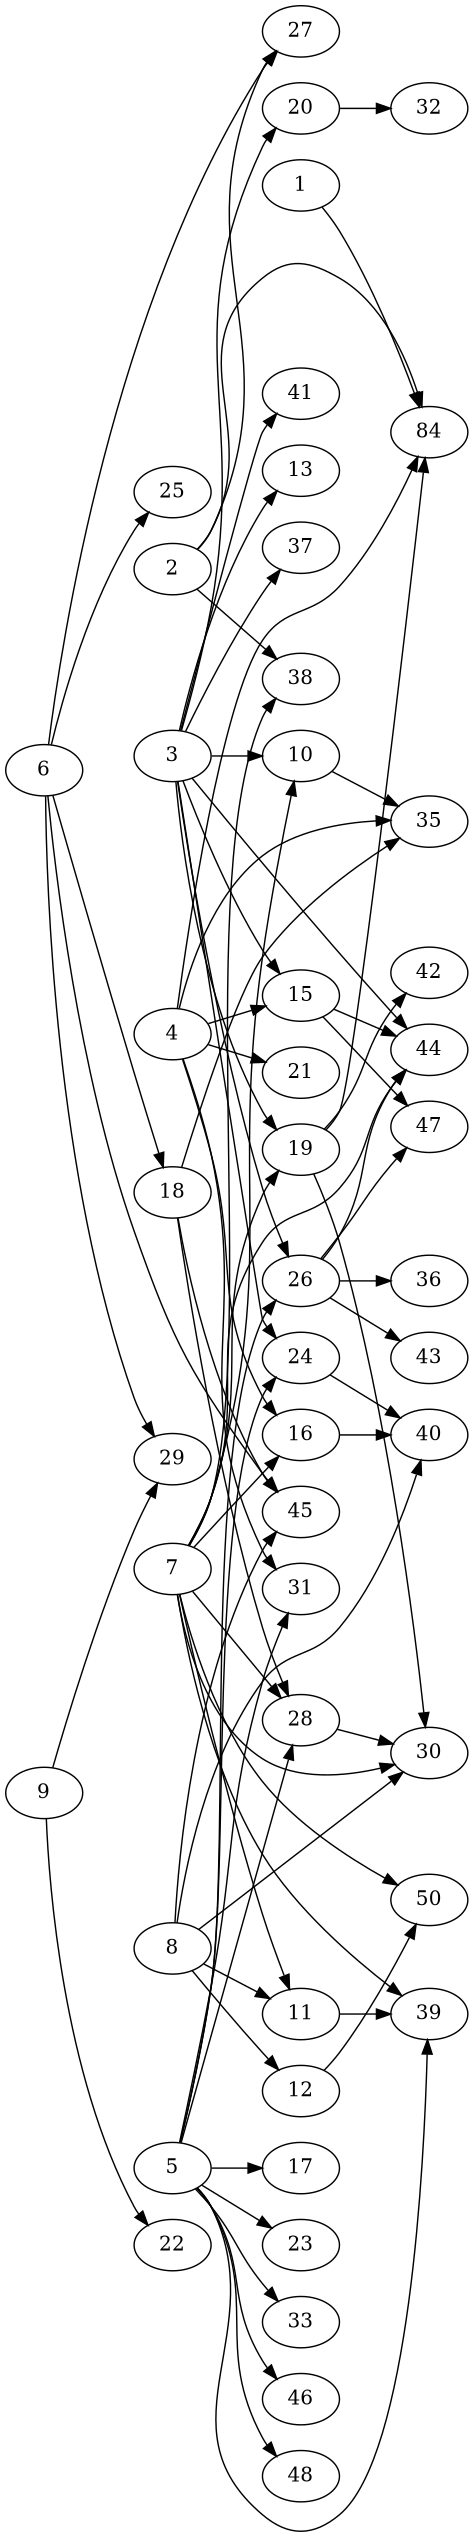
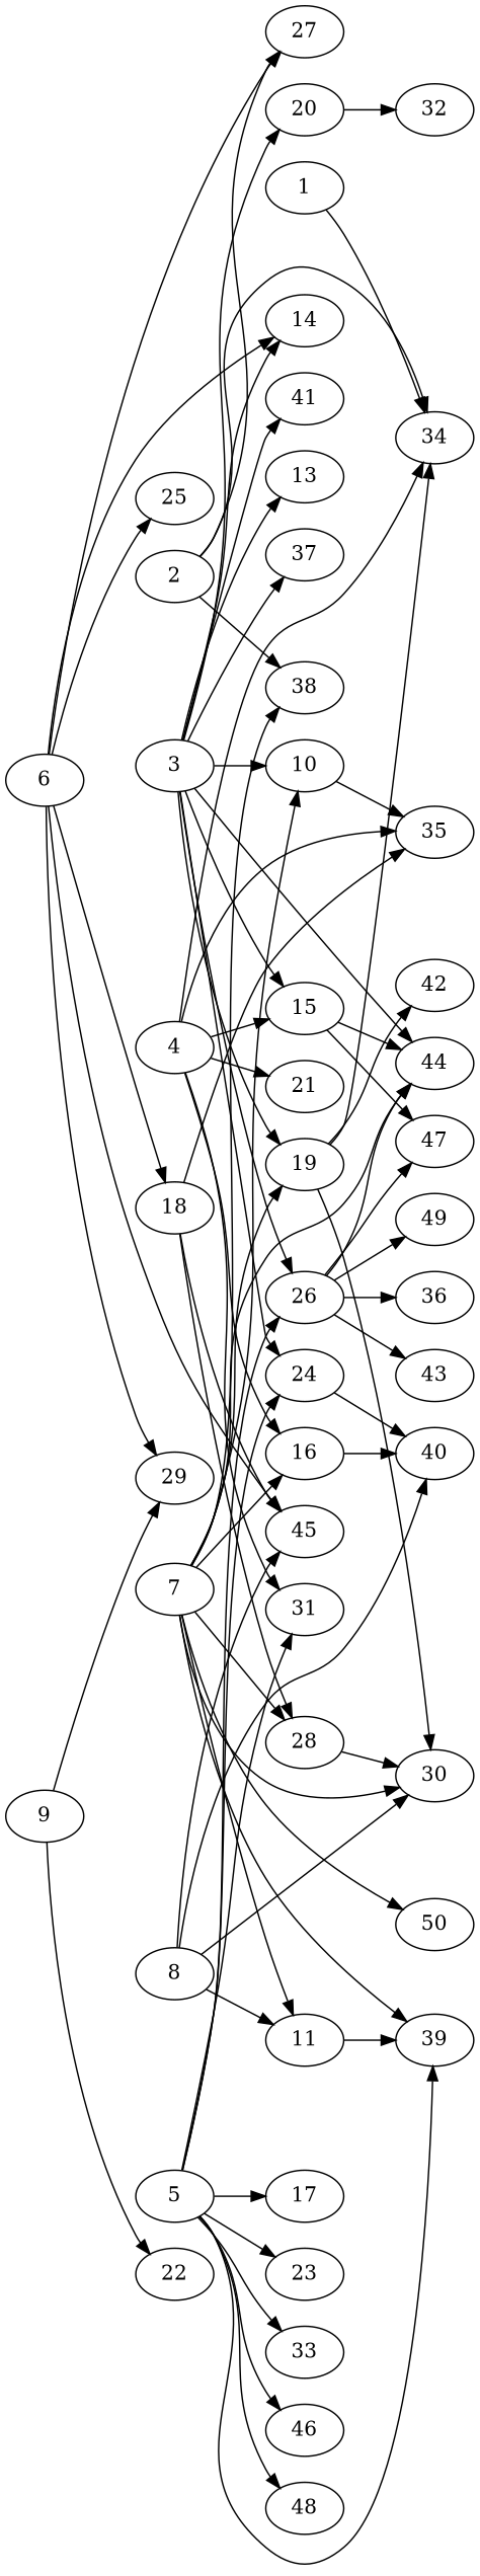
  digraph {
    rankdir=LR
    node [alpha=0.12]
    1 [alpha=0.05]
-   34 [label=84]
+   34
    2 [alpha=0.13]
    27 [alpha=0.16]
    38 [alpha=0.08]
    3 [alpha=0.05]
    10 [alpha=0.00]
    13
+   14 [alpha=0.03]
    15
    19 [alpha=0.15]
    20 [alpha=0.03]
    24 [alpha=0.08]
    26 [alpha=0.07]
    37 [alpha=0.03]
    41 [alpha=0.15]
    44 [alpha=0.18]
    35 [alpha=0.11]
    47 [alpha=0.11]
    30 [alpha=0.13]
    42 [alpha=0.17]
    32 [alpha=0.09]
    40 [alpha=0.07]
    36 [alpha=0.09]
    43 [alpha=0.10]
+   49 [alpha=0.07]
    4 [alpha=0.07]
    16 [alpha=0.13]
    21
    31 [alpha=0.02]
    5 [alpha=0.01]
    17 [alpha=0.13]
    23 [alpha=0.13]
    28 [alpha=0.10]
    33 [alpha=0.15]
    39 [alpha=0.17]
    46 [alpha=0.17]
    48 [alpha=0.00]
    6 [alpha=0.09]
    18 [alpha=0.05]
    25 [alpha=0.04]
    29 [alpha=0.07]
    45 [alpha=0.08]
    7 [alpha=0.00]
    11
    50 [alpha=0.00]
    8 [alpha=0.20]
-   12 [alpha=0.10]
    9 [alpha=0.04]
    22 [alpha=0.02]
    1 -> 34
    2 -> 34
    2 -> 27
    2 -> 38
    3 -> 10
    3 -> 13
+   3 -> 14
    3 -> 15
    3 -> 19
    3 -> 20
    3 -> 24
    3 -> 26
    3 -> 37
    3 -> 41
    3 -> 44
    10 -> 35
    15 -> 44
    15 -> 47
    19 -> 34
    19 -> 30
    19 -> 42
    20 -> 32
    24 -> 40
    26 -> 44
    26 -> 47
    26 -> 36
    26 -> 43
+   26 -> 49
    4 -> 34
    4 -> 15
    4 -> 35
    4 -> 16
    4 -> 21
    4 -> 31
    16 -> 40
    5 -> 24
    5 -> 26
    5 -> 31
    5 -> 17
    5 -> 23
-   5 -> 28
    5 -> 33
    5 -> 39
    5 -> 46
    5 -> 48
    28 -> 30
    6 -> 27
+   6 -> 14
    6 -> 18
    6 -> 25
    6 -> 29
    6 -> 45
    18 -> 35
    18 -> 28
    18 -> 45
    7 -> 38
    7 -> 10
    7 -> 19
    7 -> 44
    7 -> 30
    7 -> 16
    7 -> 28
    7 -> 39
    7 -> 11
    7 -> 50
    11 -> 39
    8 -> 30
    8 -> 40
    8 -> 45
    8 -> 11
-   8 -> 12
-   12 -> 50
    9 -> 29
    9 -> 22
  }
